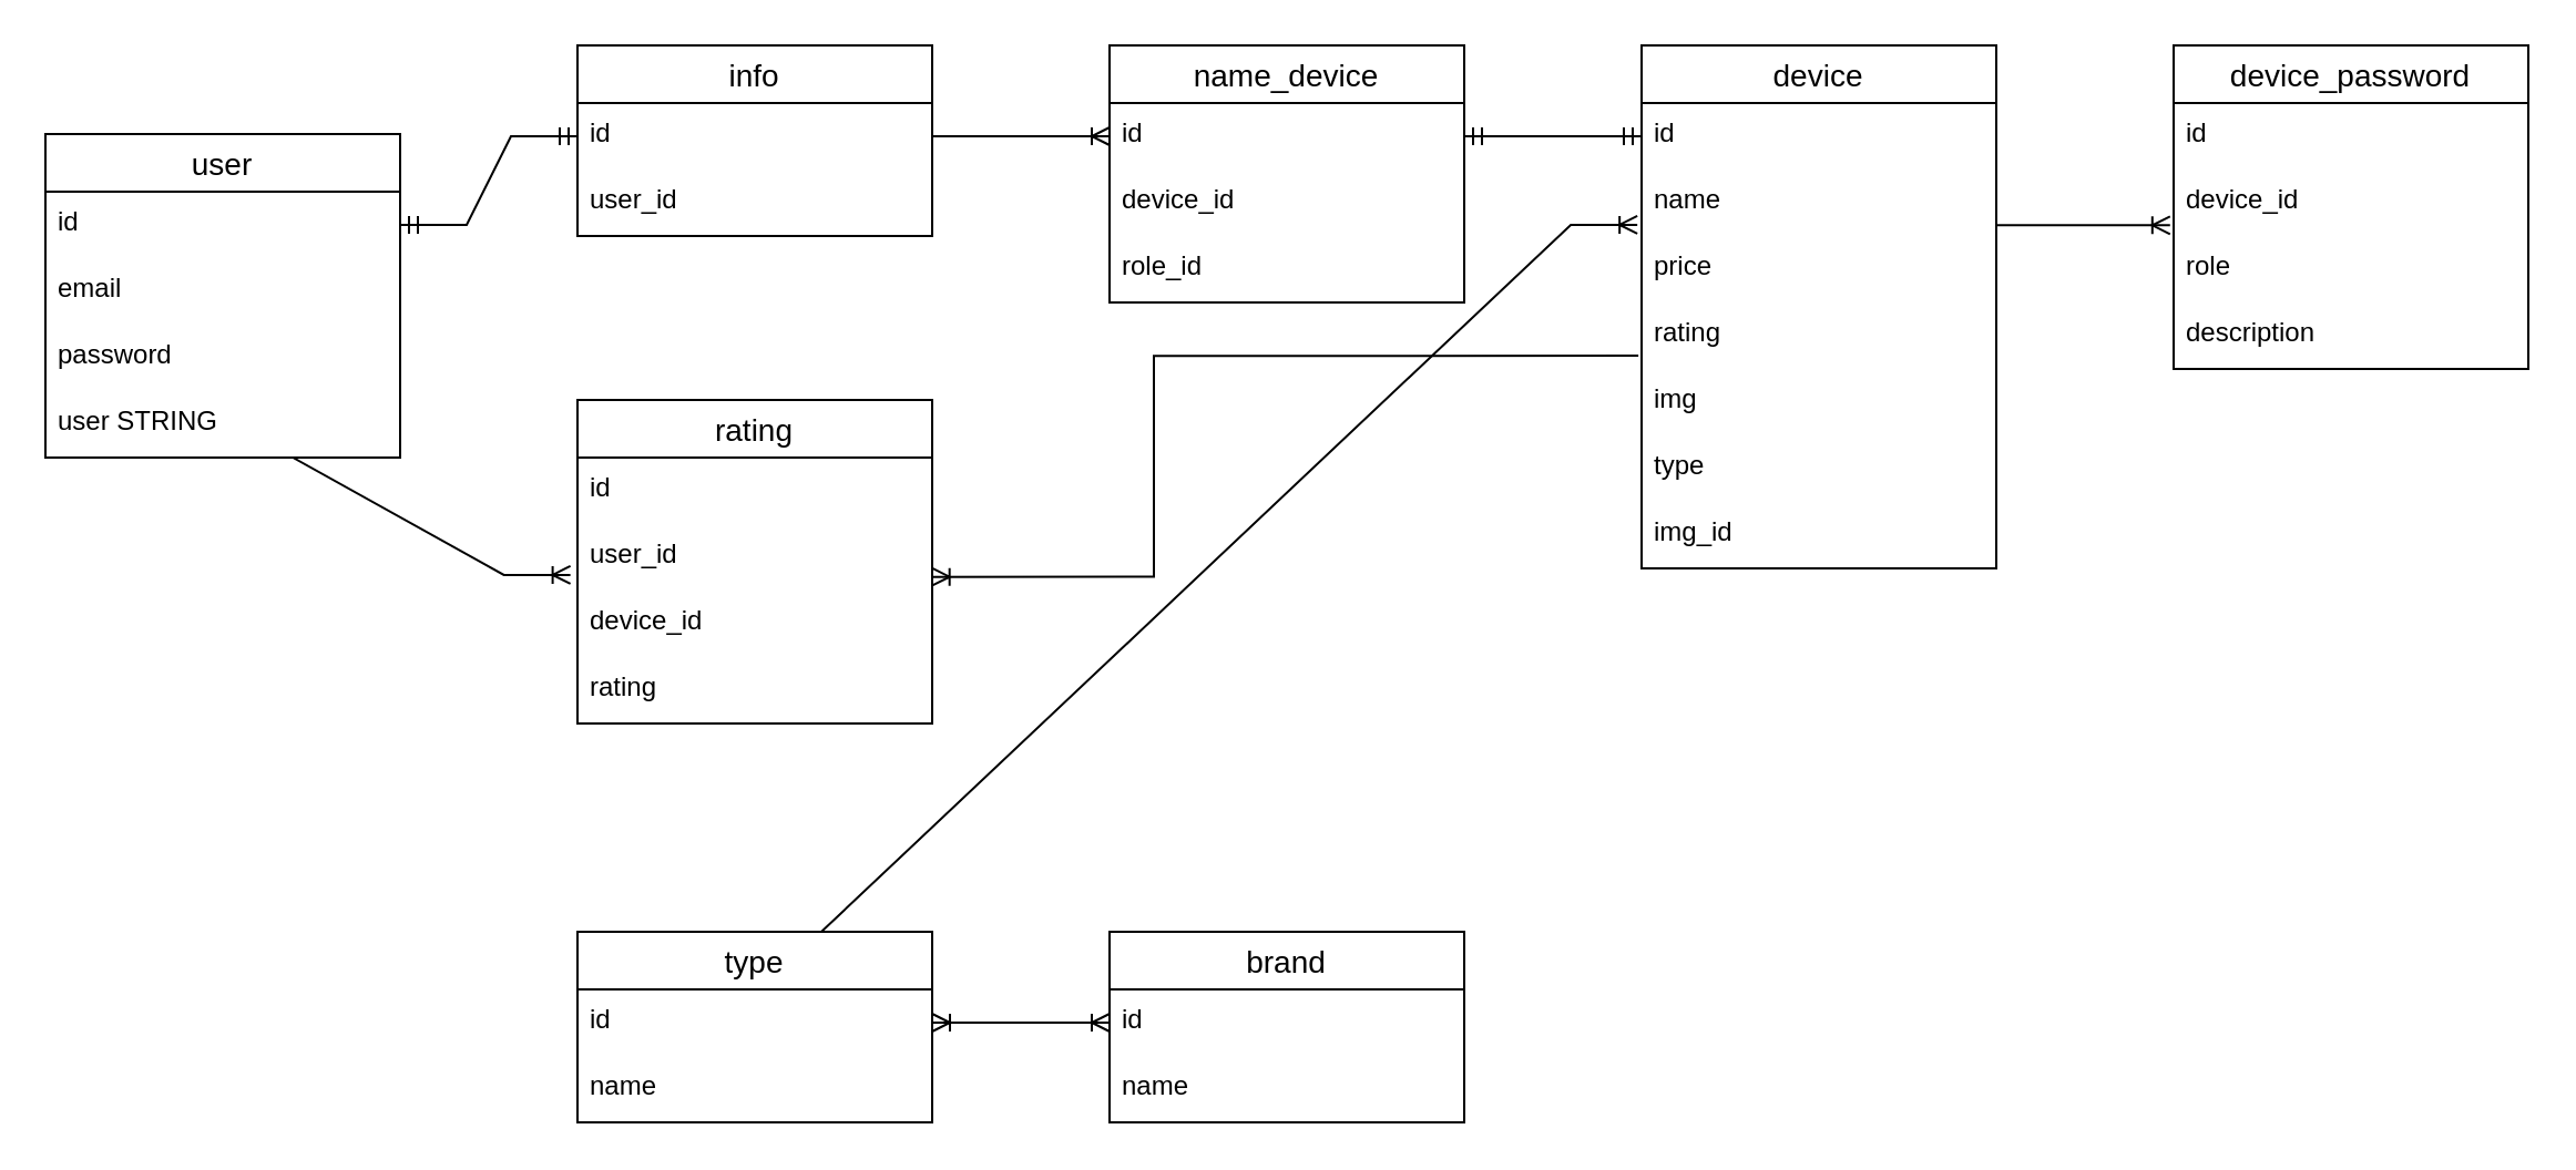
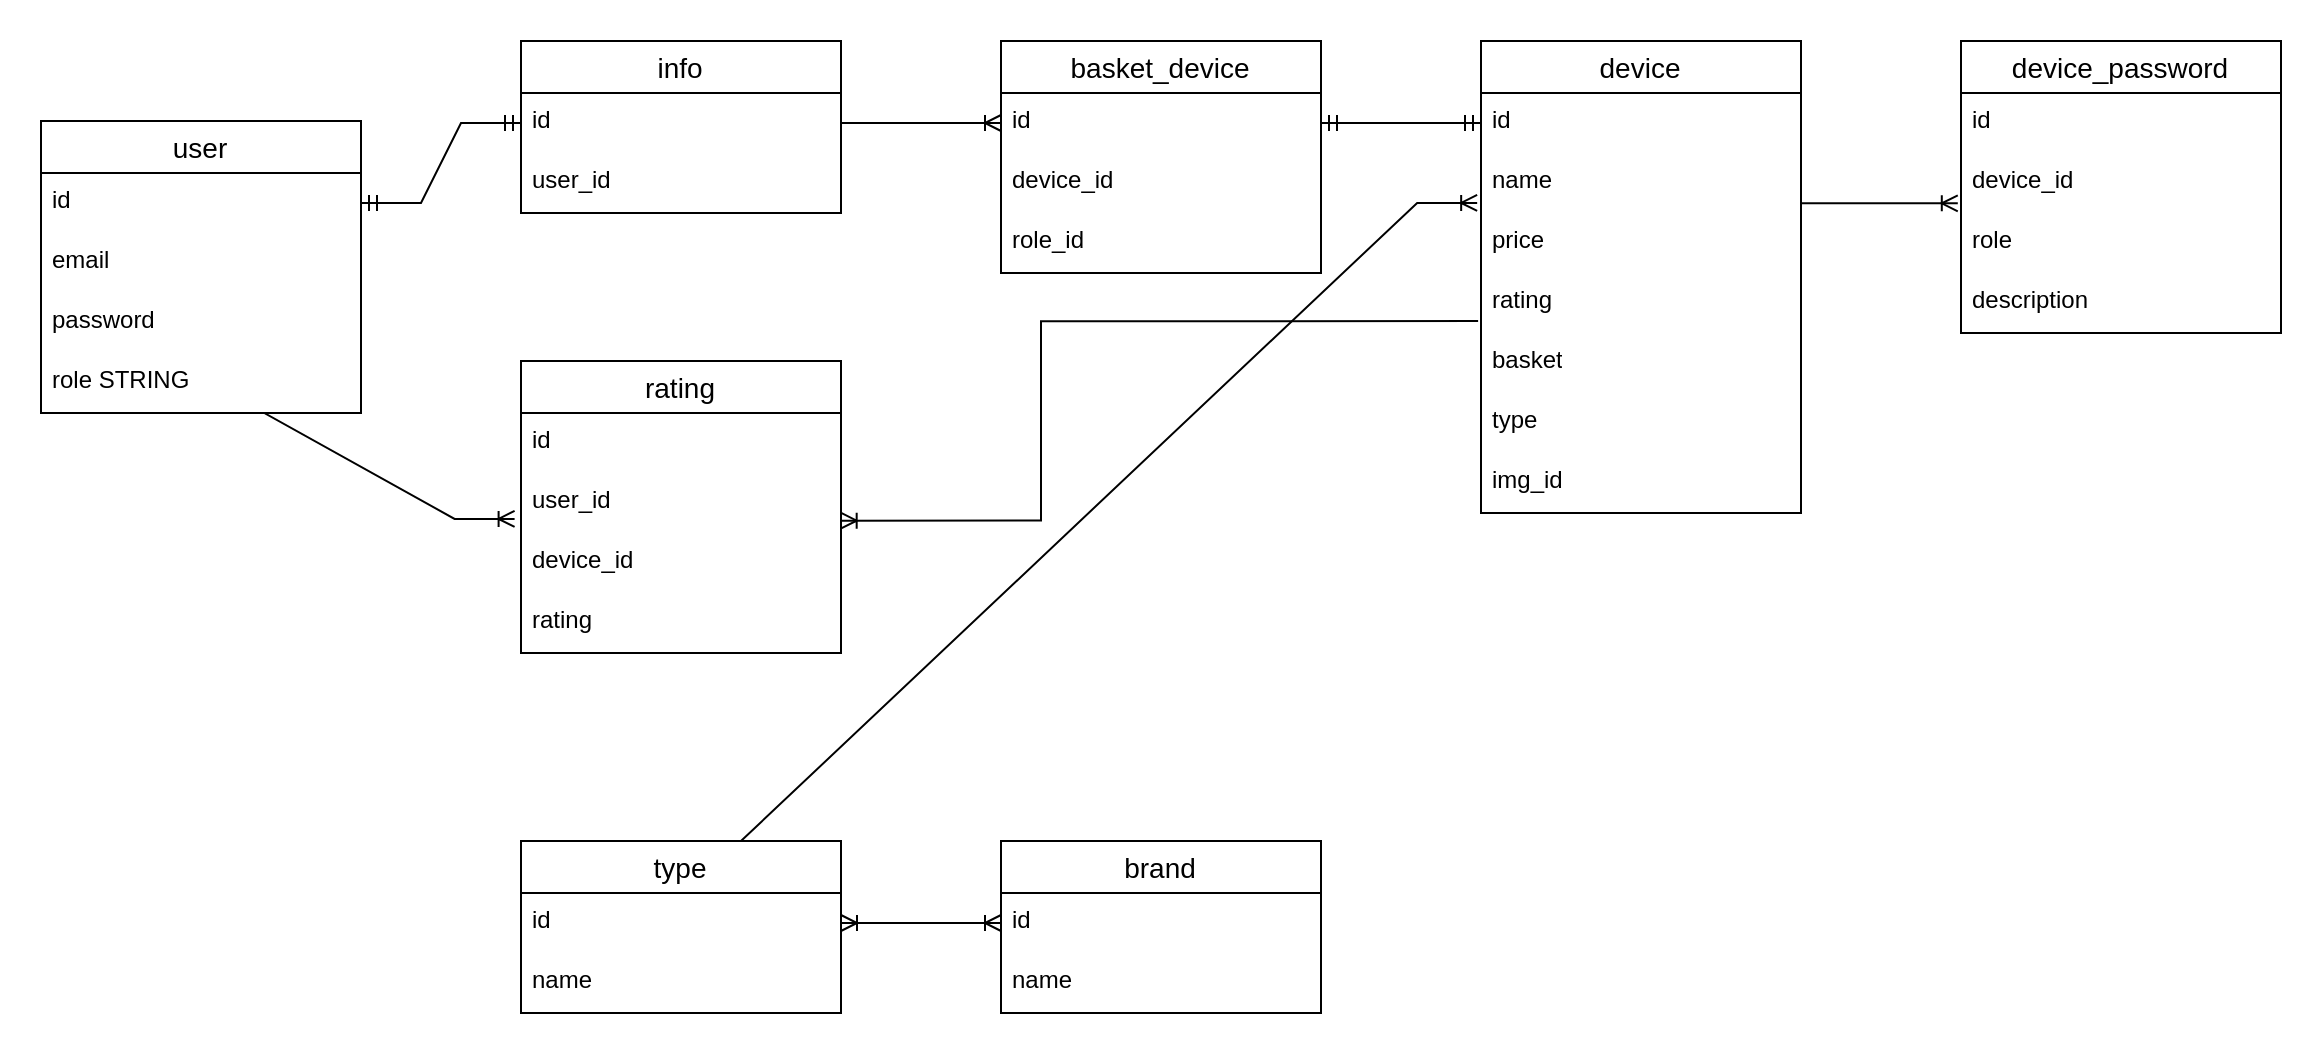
  <mxCell id="0" />
  <mxCell id="1" parent="0" />
  <mxCell id="2" value="user" style="swimlane;fontStyle=0;childLayout=stackLayout;horizontal=1;startSize=26;horizontalStack=0;resizeParent=1;resizeParentMax=0;resizeLast=0;collapsible=1;marginBottom=0;align=center;fontSize=14;" vertex="1" parent="1"><mxGeometry x="20" y="60" width="160" height="146" as="geometry" /></mxCell>
  <mxCell id="3" value="id" style="text;strokeColor=none;fillColor=none;spacingLeft=4;spacingRight=4;overflow=hidden;rotatable=0;points=[[0,0.5],[1,0.5]];portConstraint=eastwest;fontSize=12;whiteSpace=wrap;html=1;" vertex="1" parent="2"><mxGeometry y="26" width="160" height="30" as="geometry" /></mxCell>
  <mxCell id="4" value="email" style="text;strokeColor=none;fillColor=none;spacingLeft=4;spacingRight=4;overflow=hidden;rotatable=0;points=[[0,0.5],[1,0.5]];portConstraint=eastwest;fontSize=12;whiteSpace=wrap;html=1;" vertex="1" parent="2"><mxGeometry y="56" width="160" height="30" as="geometry" /></mxCell>
  <mxCell id="5" value="password" style="text;strokeColor=none;fillColor=none;spacingLeft=4;spacingRight=4;overflow=hidden;rotatable=0;points=[[0,0.5],[1,0.5]];portConstraint=eastwest;fontSize=12;whiteSpace=wrap;html=1;" vertex="1" parent="2"><mxGeometry y="86" width="160" height="30" as="geometry" /></mxCell>
- <mxCell id="6" value="user STRING" style="text;strokeColor=none;fillColor=none;spacingLeft=4;spacingRight=4;overflow=hidden;rotatable=0;points=[[0,0.5],[1,0.5]];portConstraint=eastwest;fontSize=12;whiteSpace=wrap;html=1;" vertex="1" parent="2"><mxGeometry y="116" width="160" height="30" as="geometry" /></mxCell>
+ <mxCell id="6" value="role STRING" style="text;strokeColor=none;fillColor=none;spacingLeft=4;spacingRight=4;overflow=hidden;rotatable=0;points=[[0,0.5],[1,0.5]];portConstraint=eastwest;fontSize=12;whiteSpace=wrap;html=1;" vertex="1" parent="2"><mxGeometry y="116" width="160" height="30" as="geometry" /></mxCell>
  <mxCell id="7" value="info" style="swimlane;fontStyle=0;childLayout=stackLayout;horizontal=1;startSize=26;horizontalStack=0;resizeParent=1;resizeParentMax=0;resizeLast=0;collapsible=1;marginBottom=0;align=center;fontSize=14;" vertex="1" parent="1"><mxGeometry x="260" y="20" width="160" height="86" as="geometry" /></mxCell>
  <mxCell id="8" value="id" style="text;strokeColor=none;fillColor=none;spacingLeft=4;spacingRight=4;overflow=hidden;rotatable=0;points=[[0,0.5],[1,0.5]];portConstraint=eastwest;fontSize=12;whiteSpace=wrap;html=1;" vertex="1" parent="7"><mxGeometry y="26" width="160" height="30" as="geometry" /></mxCell>
  <mxCell id="9" value="user_id" style="text;strokeColor=none;fillColor=none;spacingLeft=4;spacingRight=4;overflow=hidden;rotatable=0;points=[[0,0.5],[1,0.5]];portConstraint=eastwest;fontSize=12;whiteSpace=wrap;html=1;" vertex="1" parent="7"><mxGeometry y="56" width="160" height="30" as="geometry" /></mxCell>
  <mxCell id="10" value="" style="edgeStyle=entityRelationEdgeStyle;fontSize=12;html=1;endArrow=ERmandOne;startArrow=ERmandOne;rounded=0;exitX=1;exitY=0.5;exitDx=0;exitDy=0;entryX=0;entryY=0.5;entryDx=0;entryDy=0;" edge="1" parent="1" source="3" target="8"><mxGeometry width="100" height="100" relative="1" as="geometry"><mxPoint x="340" y="340" as="sourcePoint" /><mxPoint x="440" y="240" as="targetPoint" /></mxGeometry></mxCell>
  <mxCell id="11" value="device" style="swimlane;fontStyle=0;childLayout=stackLayout;horizontal=1;startSize=26;horizontalStack=0;resizeParent=1;resizeParentMax=0;resizeLast=0;collapsible=1;marginBottom=0;align=center;fontSize=14;" vertex="1" parent="1"><mxGeometry x="740" y="20" width="160" height="236" as="geometry" /></mxCell>
  <mxCell id="12" value="id" style="text;strokeColor=none;fillColor=none;spacingLeft=4;spacingRight=4;overflow=hidden;rotatable=0;points=[[0,0.5],[1,0.5]];portConstraint=eastwest;fontSize=12;whiteSpace=wrap;html=1;" vertex="1" parent="11"><mxGeometry y="26" width="160" height="30" as="geometry" /></mxCell>
  <mxCell id="13" value="name" style="text;strokeColor=none;fillColor=none;spacingLeft=4;spacingRight=4;overflow=hidden;rotatable=0;points=[[0,0.5],[1,0.5]];portConstraint=eastwest;fontSize=12;whiteSpace=wrap;html=1;" vertex="1" parent="11"><mxGeometry y="56" width="160" height="30" as="geometry" /></mxCell>
  <mxCell id="14" value="price" style="text;strokeColor=none;fillColor=none;spacingLeft=4;spacingRight=4;overflow=hidden;rotatable=0;points=[[0,0.5],[1,0.5]];portConstraint=eastwest;fontSize=12;whiteSpace=wrap;html=1;" vertex="1" parent="11"><mxGeometry y="86" width="160" height="30" as="geometry" /></mxCell>
  <mxCell id="15" value="rating" style="text;strokeColor=none;fillColor=none;spacingLeft=4;spacingRight=4;overflow=hidden;rotatable=0;points=[[0,0.5],[1,0.5]];portConstraint=eastwest;fontSize=12;whiteSpace=wrap;html=1;" vertex="1" parent="11"><mxGeometry y="116" width="160" height="30" as="geometry" /></mxCell>
- <mxCell id="16" value="img" style="text;strokeColor=none;fillColor=none;spacingLeft=4;spacingRight=4;overflow=hidden;rotatable=0;points=[[0,0.5],[1,0.5]];portConstraint=eastwest;fontSize=12;whiteSpace=wrap;html=1;" vertex="1" parent="11"><mxGeometry y="146" width="160" height="30" as="geometry" /></mxCell>
+ <mxCell id="16" value="basket" style="text;strokeColor=none;fillColor=none;spacingLeft=4;spacingRight=4;overflow=hidden;rotatable=0;points=[[0,0.5],[1,0.5]];portConstraint=eastwest;fontSize=12;whiteSpace=wrap;html=1;" vertex="1" parent="11"><mxGeometry y="146" width="160" height="30" as="geometry" /></mxCell>
  <mxCell id="17" value="type" style="text;strokeColor=none;fillColor=none;spacingLeft=4;spacingRight=4;overflow=hidden;rotatable=0;points=[[0,0.5],[1,0.5]];portConstraint=eastwest;fontSize=12;whiteSpace=wrap;html=1;" vertex="1" parent="11"><mxGeometry y="176" width="160" height="30" as="geometry" /></mxCell>
  <mxCell id="18" value="img_id" style="text;strokeColor=none;fillColor=none;spacingLeft=4;spacingRight=4;overflow=hidden;rotatable=0;points=[[0,0.5],[1,0.5]];portConstraint=eastwest;fontSize=12;whiteSpace=wrap;html=1;" vertex="1" parent="11"><mxGeometry y="206" width="160" height="30" as="geometry" /></mxCell>
  <mxCell id="19" value="type" style="swimlane;fontStyle=0;childLayout=stackLayout;horizontal=1;startSize=26;horizontalStack=0;resizeParent=1;resizeParentMax=0;resizeLast=0;collapsible=1;marginBottom=0;align=center;fontSize=14;" vertex="1" parent="1"><mxGeometry x="260" y="420" width="160" height="86" as="geometry" /></mxCell>
  <mxCell id="20" value="id" style="text;strokeColor=none;fillColor=none;spacingLeft=4;spacingRight=4;overflow=hidden;rotatable=0;points=[[0,0.5],[1,0.5]];portConstraint=eastwest;fontSize=12;whiteSpace=wrap;html=1;" vertex="1" parent="19"><mxGeometry y="26" width="160" height="30" as="geometry" /></mxCell>
  <mxCell id="21" value="name" style="text;strokeColor=none;fillColor=none;spacingLeft=4;spacingRight=4;overflow=hidden;rotatable=0;points=[[0,0.5],[1,0.5]];portConstraint=eastwest;fontSize=12;whiteSpace=wrap;html=1;" vertex="1" parent="19"><mxGeometry y="56" width="160" height="30" as="geometry" /></mxCell>
  <mxCell id="22" value="brand" style="swimlane;fontStyle=0;childLayout=stackLayout;horizontal=1;startSize=26;horizontalStack=0;resizeParent=1;resizeParentMax=0;resizeLast=0;collapsible=1;marginBottom=0;align=center;fontSize=14;" vertex="1" parent="1"><mxGeometry x="500" y="420" width="160" height="86" as="geometry" /></mxCell>
  <mxCell id="23" value="id" style="text;strokeColor=none;fillColor=none;spacingLeft=4;spacingRight=4;overflow=hidden;rotatable=0;points=[[0,0.5],[1,0.5]];portConstraint=eastwest;fontSize=12;whiteSpace=wrap;html=1;" vertex="1" parent="22"><mxGeometry y="26" width="160" height="30" as="geometry" /></mxCell>
  <mxCell id="24" value="name" style="text;strokeColor=none;fillColor=none;spacingLeft=4;spacingRight=4;overflow=hidden;rotatable=0;points=[[0,0.5],[1,0.5]];portConstraint=eastwest;fontSize=12;whiteSpace=wrap;html=1;" vertex="1" parent="22"><mxGeometry y="56" width="160" height="30" as="geometry" /></mxCell>
  <mxCell id="25" value="" style="fontSize=12;html=1;endArrow=ERoneToMany;rounded=0;entryX=-0.012;entryY=0.833;entryDx=0;entryDy=0;entryPerimeter=0;edgeStyle=entityRelationEdgeStyle;exitX=0.5;exitY=0;exitDx=0;exitDy=0;endFill=0;" edge="1" parent="1" source="19" target="13"><mxGeometry width="100" height="100" relative="1" as="geometry"><mxPoint x="240" y="290" as="sourcePoint" /><mxPoint x="540" y="180" as="targetPoint" /></mxGeometry></mxCell>
  <mxCell id="26" value="" style="edgeStyle=entityRelationEdgeStyle;fontSize=12;html=1;endArrow=ERoneToMany;startArrow=ERoneToMany;rounded=0;exitX=1;exitY=0.5;exitDx=0;exitDy=0;entryX=0;entryY=0.5;entryDx=0;entryDy=0;" edge="1" parent="1" source="20" target="23"><mxGeometry width="100" height="100" relative="1" as="geometry"><mxPoint x="340" y="340" as="sourcePoint" /><mxPoint x="440" y="240" as="targetPoint" /></mxGeometry></mxCell>
  <mxCell id="27" value="device_password" style="swimlane;fontStyle=0;childLayout=stackLayout;horizontal=1;startSize=26;horizontalStack=0;resizeParent=1;resizeParentMax=0;resizeLast=0;collapsible=1;marginBottom=0;align=center;fontSize=14;" vertex="1" parent="1"><mxGeometry x="980" y="20" width="160" height="146" as="geometry" /></mxCell>
  <mxCell id="28" value="id" style="text;strokeColor=none;fillColor=none;spacingLeft=4;spacingRight=4;overflow=hidden;rotatable=0;points=[[0,0.5],[1,0.5]];portConstraint=eastwest;fontSize=12;whiteSpace=wrap;html=1;" vertex="1" parent="27"><mxGeometry y="26" width="160" height="30" as="geometry" /></mxCell>
  <mxCell id="29" value="device_id" style="text;strokeColor=none;fillColor=none;spacingLeft=4;spacingRight=4;overflow=hidden;rotatable=0;points=[[0,0.5],[1,0.5]];portConstraint=eastwest;fontSize=12;whiteSpace=wrap;html=1;" vertex="1" parent="27"><mxGeometry y="56" width="160" height="30" as="geometry" /></mxCell>
  <mxCell id="30" value="role" style="text;strokeColor=none;fillColor=none;spacingLeft=4;spacingRight=4;overflow=hidden;rotatable=0;points=[[0,0.5],[1,0.5]];portConstraint=eastwest;fontSize=12;whiteSpace=wrap;html=1;" vertex="1" parent="27"><mxGeometry y="86" width="160" height="30" as="geometry" /></mxCell>
  <mxCell id="31" value="description" style="text;strokeColor=none;fillColor=none;spacingLeft=4;spacingRight=4;overflow=hidden;rotatable=0;points=[[0,0.5],[1,0.5]];portConstraint=eastwest;fontSize=12;whiteSpace=wrap;html=1;" vertex="1" parent="27"><mxGeometry y="116" width="160" height="30" as="geometry" /></mxCell>
  <mxCell id="32" value="" style="edgeStyle=entityRelationEdgeStyle;fontSize=12;html=1;endArrow=ERoneToMany;rounded=0;exitX=1;exitY=0.839;exitDx=0;exitDy=0;exitPerimeter=0;entryX=-0.01;entryY=0.839;entryDx=0;entryDy=0;entryPerimeter=0;endFill=0;" edge="1" parent="1" source="13" target="29"><mxGeometry width="100" height="100" relative="1" as="geometry"><mxPoint x="750" y="180" as="sourcePoint" /><mxPoint x="850" y="80" as="targetPoint" /></mxGeometry></mxCell>
- <mxCell id="33" value="name_device" style="swimlane;fontStyle=0;childLayout=stackLayout;horizontal=1;startSize=26;horizontalStack=0;resizeParent=1;resizeParentMax=0;resizeLast=0;collapsible=1;marginBottom=0;align=center;fontSize=14;" vertex="1" parent="1"><mxGeometry x="500" y="20" width="160" height="116" as="geometry" /></mxCell>
+ <mxCell id="33" value="basket_device" style="swimlane;fontStyle=0;childLayout=stackLayout;horizontal=1;startSize=26;horizontalStack=0;resizeParent=1;resizeParentMax=0;resizeLast=0;collapsible=1;marginBottom=0;align=center;fontSize=14;" vertex="1" parent="1"><mxGeometry x="500" y="20" width="160" height="116" as="geometry" /></mxCell>
  <mxCell id="34" value="id" style="text;strokeColor=none;fillColor=none;spacingLeft=4;spacingRight=4;overflow=hidden;rotatable=0;points=[[0,0.5],[1,0.5]];portConstraint=eastwest;fontSize=12;whiteSpace=wrap;html=1;" vertex="1" parent="33"><mxGeometry y="26" width="160" height="30" as="geometry" /></mxCell>
  <mxCell id="35" value="device_id" style="text;strokeColor=none;fillColor=none;spacingLeft=4;spacingRight=4;overflow=hidden;rotatable=0;points=[[0,0.5],[1,0.5]];portConstraint=eastwest;fontSize=12;whiteSpace=wrap;html=1;" vertex="1" parent="33"><mxGeometry y="56" width="160" height="30" as="geometry" /></mxCell>
  <mxCell id="36" value="role_id" style="text;strokeColor=none;fillColor=none;spacingLeft=4;spacingRight=4;overflow=hidden;rotatable=0;points=[[0,0.5],[1,0.5]];portConstraint=eastwest;fontSize=12;whiteSpace=wrap;html=1;" vertex="1" parent="33"><mxGeometry y="86" width="160" height="30" as="geometry" /></mxCell>
  <mxCell id="37" value="" style="edgeStyle=entityRelationEdgeStyle;fontSize=12;html=1;endArrow=ERoneToMany;rounded=0;exitX=1;exitY=0.5;exitDx=0;exitDy=0;entryX=0;entryY=0.5;entryDx=0;entryDy=0;endFill=0;" edge="1" parent="1" source="8" target="34"><mxGeometry width="100" height="100" relative="1" as="geometry"><mxPoint x="660" y="310" as="sourcePoint" /><mxPoint x="760" y="210" as="targetPoint" /></mxGeometry></mxCell>
  <mxCell id="38" value="" style="edgeStyle=entityRelationEdgeStyle;fontSize=12;html=1;endArrow=ERmandOne;startArrow=ERmandOne;rounded=0;entryX=0;entryY=0.5;entryDx=0;entryDy=0;exitX=1;exitY=0.5;exitDx=0;exitDy=0;" edge="1" parent="1" source="34" target="12"><mxGeometry width="100" height="100" relative="1" as="geometry"><mxPoint x="570" y="180" as="sourcePoint" /><mxPoint x="690" y="140" as="targetPoint" /></mxGeometry></mxCell>
  <mxCell id="39" value="rating" style="swimlane;fontStyle=0;childLayout=stackLayout;horizontal=1;startSize=26;horizontalStack=0;resizeParent=1;resizeParentMax=0;resizeLast=0;collapsible=1;marginBottom=0;align=center;fontSize=14;" vertex="1" parent="1"><mxGeometry x="260" y="180" width="160" height="146" as="geometry" /></mxCell>
  <mxCell id="40" value="id" style="text;strokeColor=none;fillColor=none;spacingLeft=4;spacingRight=4;overflow=hidden;rotatable=0;points=[[0,0.5],[1,0.5]];portConstraint=eastwest;fontSize=12;whiteSpace=wrap;html=1;" vertex="1" parent="39"><mxGeometry y="26" width="160" height="30" as="geometry" /></mxCell>
  <mxCell id="41" value="user_id" style="text;strokeColor=none;fillColor=none;spacingLeft=4;spacingRight=4;overflow=hidden;rotatable=0;points=[[0,0.5],[1,0.5]];portConstraint=eastwest;fontSize=12;whiteSpace=wrap;html=1;" vertex="1" parent="39"><mxGeometry y="56" width="160" height="30" as="geometry" /></mxCell>
  <mxCell id="42" value="device_id" style="text;strokeColor=none;fillColor=none;spacingLeft=4;spacingRight=4;overflow=hidden;rotatable=0;points=[[0,0.5],[1,0.5]];portConstraint=eastwest;fontSize=12;whiteSpace=wrap;html=1;" vertex="1" parent="39"><mxGeometry y="86" width="160" height="30" as="geometry" /></mxCell>
  <mxCell id="43" value="rating" style="text;strokeColor=none;fillColor=none;spacingLeft=4;spacingRight=4;overflow=hidden;rotatable=0;points=[[0,0.5],[1,0.5]];portConstraint=eastwest;fontSize=12;whiteSpace=wrap;html=1;" vertex="1" parent="39"><mxGeometry y="116" width="160" height="30" as="geometry" /></mxCell>
  <mxCell id="44" value="" style="edgeStyle=entityRelationEdgeStyle;fontSize=12;html=1;endArrow=ERoneToMany;rounded=0;exitX=0.51;exitY=1;exitDx=0;exitDy=0;exitPerimeter=0;entryX=-0.02;entryY=0.765;entryDx=0;entryDy=0;entryPerimeter=0;endFill=0;" edge="1" parent="1" source="6" target="41"><mxGeometry width="100" height="100" relative="1" as="geometry"><mxPoint x="440" y="280" as="sourcePoint" /><mxPoint x="180" y="260" as="targetPoint" /></mxGeometry></mxCell>
  <mxCell id="45" value="" style="fontSize=12;html=1;endArrow=ERoneToMany;rounded=0;edgeStyle=orthogonalEdgeStyle;entryX=0.999;entryY=0.794;entryDx=0;entryDy=0;entryPerimeter=0;exitX=-0.009;exitY=0.802;exitDx=0;exitDy=0;exitPerimeter=0;" edge="1" parent="1" source="15" target="41"><mxGeometry width="100" height="100" relative="1" as="geometry"><mxPoint x="640" y="200" as="sourcePoint" /><mxPoint x="420" y="259" as="targetPoint" /><Array as="points"><mxPoint x="520" y="160" /><mxPoint x="520" y="260" /></Array></mxGeometry></mxCell>
